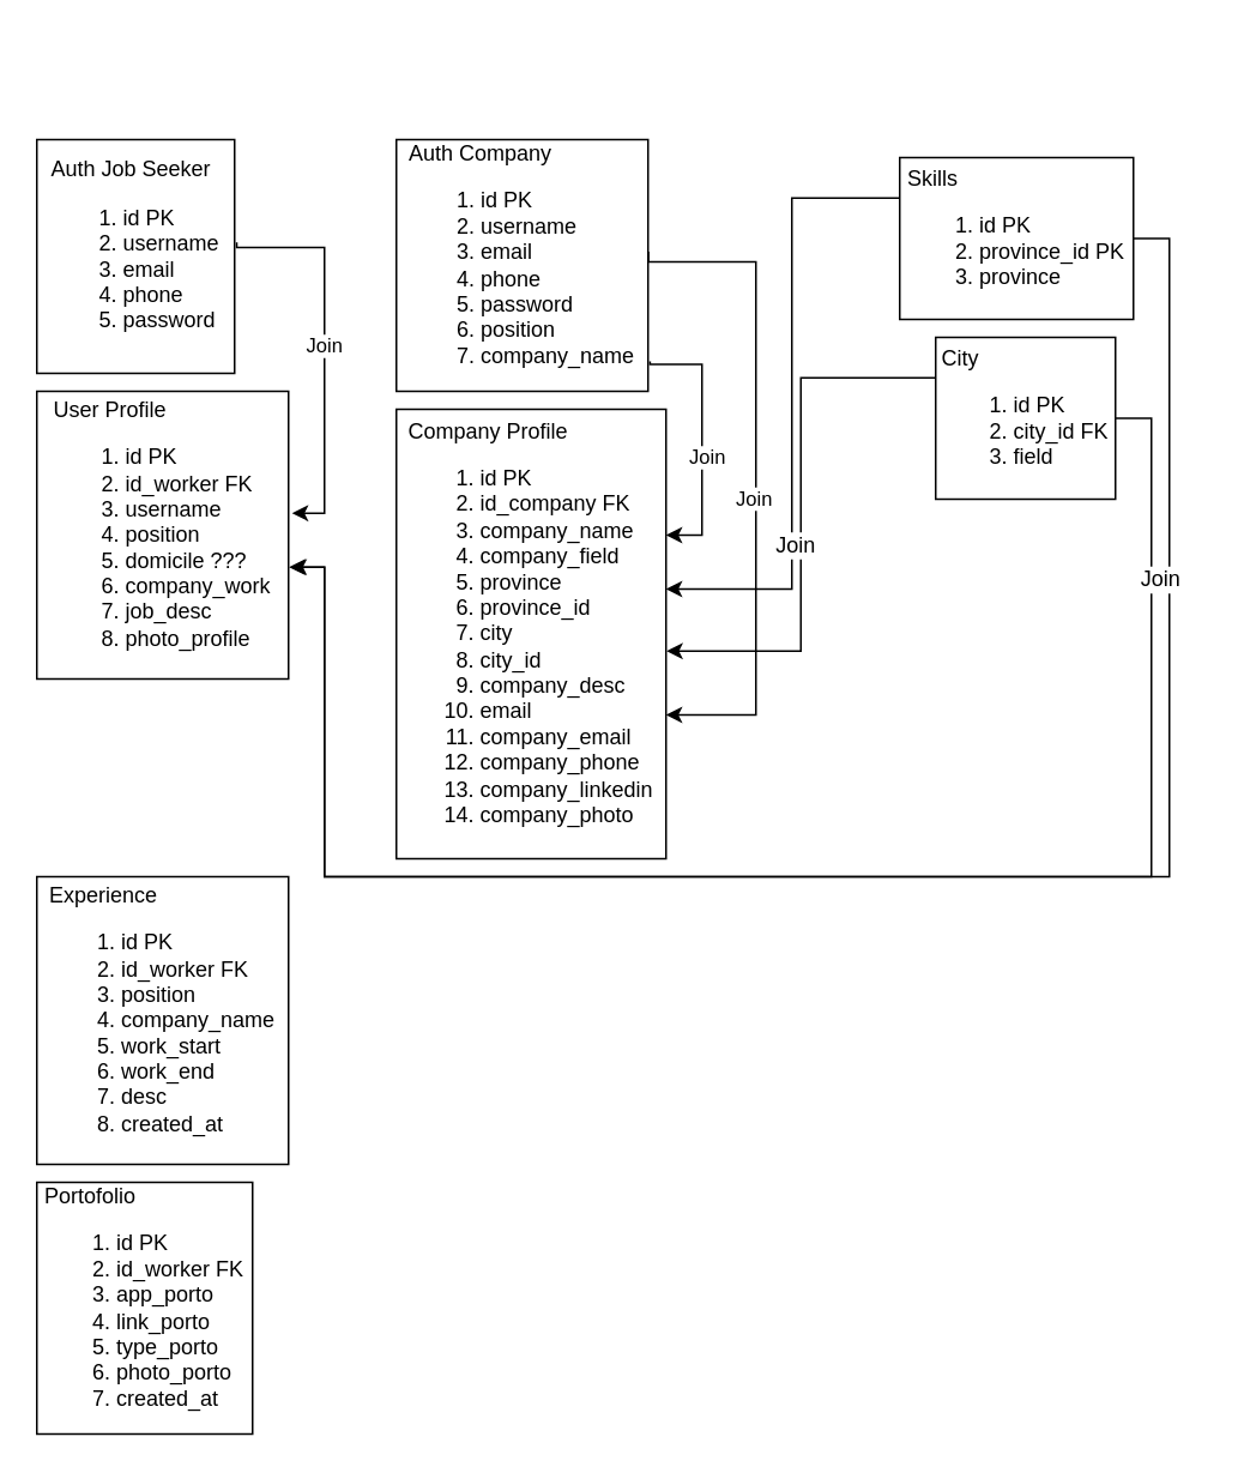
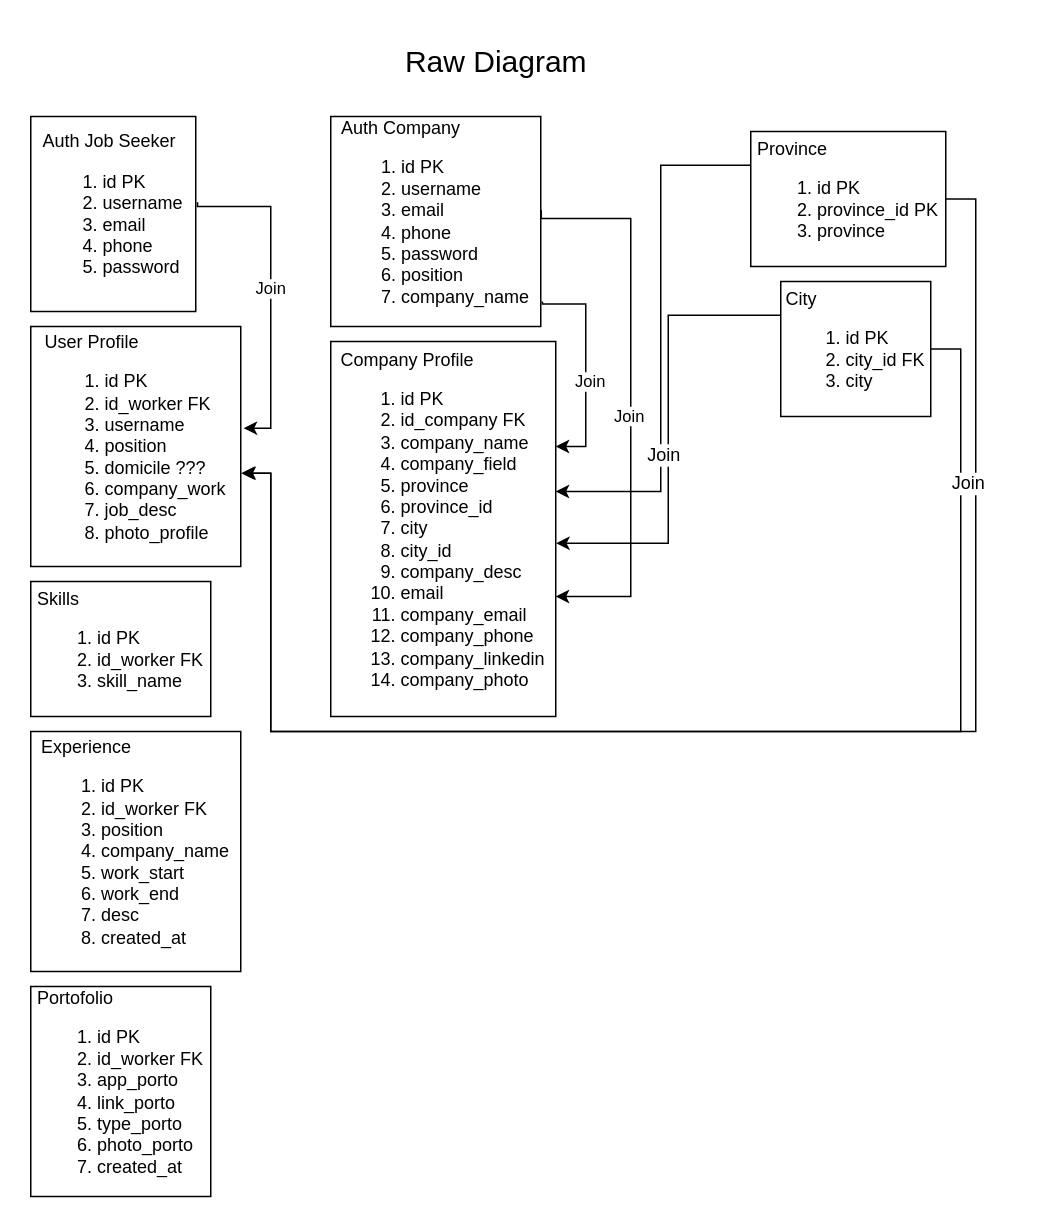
  <mxCell id="0" />
  <mxCell id="1" parent="0" />
  <mxCell id="2" style="edgeStyle=orthogonalEdgeStyle;rounded=0;orthogonalLoop=1;jettySize=auto;html=1;exitX=1.011;exitY=0.44;exitDx=0;exitDy=0;entryX=1.014;entryY=0.424;entryDx=0;entryDy=0;entryPerimeter=0;exitPerimeter=0;" parent="1" source="4" target="5" edge="1"><mxGeometry relative="1" as="geometry"><Array as="points"><mxPoint x="131" y="137" /><mxPoint x="180" y="137" /><mxPoint x="180" y="285" /></Array></mxGeometry></mxCell>
  <mxCell id="3" value="Join" style="edgeLabel;html=1;align=center;verticalAlign=middle;resizable=0;points=[];" parent="2" vertex="1" connectable="0"><mxGeometry x="-0.024" y="-1" relative="1" as="geometry"><mxPoint as="offset" /></mxGeometry></mxCell>
  <mxCell id="4" value="&lt;div style=&quot;text-align: justify;&quot;&gt;&lt;span style=&quot;background-color: initial;&quot;&gt;Auth&amp;nbsp;&lt;/span&gt;&lt;span style=&quot;background-color: initial;&quot;&gt;Job Seeker&lt;/span&gt;&lt;/div&gt;&lt;div style=&quot;&quot;&gt;&lt;ol&gt;&lt;li style=&quot;text-align: justify;&quot;&gt;&lt;span style=&quot;background-color: initial;&quot;&gt;id PK&lt;/span&gt;&lt;/li&gt;&lt;li style=&quot;text-align: justify;&quot;&gt;&lt;span style=&quot;background-color: initial;&quot;&gt;username&lt;/span&gt;&lt;/li&gt;&lt;li style=&quot;text-align: justify;&quot;&gt;&lt;span style=&quot;background-color: initial;&quot;&gt;email&lt;/span&gt;&lt;/li&gt;&lt;li style=&quot;text-align: justify;&quot;&gt;&lt;span style=&quot;background-color: initial;&quot;&gt;phone&lt;/span&gt;&lt;/li&gt;&lt;li style=&quot;text-align: justify;&quot;&gt;&lt;span style=&quot;background-color: initial;&quot;&gt;password&lt;/span&gt;&lt;/li&gt;&lt;/ol&gt;&lt;/div&gt;&lt;div style=&quot;text-align: justify;&quot;&gt;&lt;/div&gt;" style="rounded=0;whiteSpace=wrap;html=1;" parent="1" vertex="1"><mxGeometry x="20" y="77" width="110" height="130" as="geometry" /></mxCell>
  <mxCell id="5" value="&lt;div style=&quot;text-align: left;&quot;&gt;User Profile&lt;/div&gt;&lt;div style=&quot;text-align: left;&quot;&gt;&lt;ol&gt;&lt;li&gt;&lt;span style=&quot;background-color: initial;&quot;&gt;id PK&lt;/span&gt;&lt;/li&gt;&lt;li&gt;id_worker FK&lt;/li&gt;&lt;li&gt;&lt;span style=&quot;background-color: initial;&quot;&gt;username&lt;/span&gt;&lt;/li&gt;&lt;li&gt;&lt;span style=&quot;background-color: initial;&quot;&gt;position&lt;/span&gt;&lt;/li&gt;&lt;li&gt;&lt;span style=&quot;background-color: initial;&quot;&gt;domicile ???&lt;/span&gt;&lt;/li&gt;&lt;li&gt;&lt;span style=&quot;background-color: initial;&quot;&gt;company_work&lt;/span&gt;&lt;/li&gt;&lt;li&gt;&lt;span style=&quot;background-color: initial;&quot;&gt;job_desc&lt;/span&gt;&lt;/li&gt;&lt;li&gt;photo_profile&lt;/li&gt;&lt;/ol&gt;&lt;/div&gt;&lt;div style=&quot;text-align: justify;&quot;&gt;&lt;/div&gt;" style="rounded=0;whiteSpace=wrap;html=1;" parent="1" vertex="1"><mxGeometry x="20" y="217" width="140" height="160" as="geometry" /></mxCell>
+ <mxCell id="6" value="&lt;div style=&quot;text-align: left;&quot;&gt;Skills&lt;/div&gt;&lt;div style=&quot;text-align: left;&quot;&gt;&lt;ol&gt;&lt;li style=&quot;border-color: var(--border-color);&quot;&gt;id PK&lt;/li&gt;&lt;li style=&quot;border-color: var(--border-color);&quot;&gt;id_worker FK&lt;/li&gt;&lt;li&gt;&lt;span style=&quot;background-color: initial;&quot;&gt;skill_name&lt;/span&gt;&lt;/li&gt;&lt;/ol&gt;&lt;/div&gt;&lt;div style=&quot;text-align: justify;&quot;&gt;&lt;/div&gt;" style="rounded=0;whiteSpace=wrap;html=1;" parent="1" vertex="1"><mxGeometry x="20" y="387" width="120" height="90" as="geometry" /></mxCell>
  <mxCell id="7" value="&lt;div style=&quot;text-align: left;&quot;&gt;Experience&lt;/div&gt;&lt;div style=&quot;text-align: left;&quot;&gt;&lt;ol&gt;&lt;li style=&quot;border-color: var(--border-color);&quot;&gt;id PK&lt;/li&gt;&lt;li style=&quot;border-color: var(--border-color);&quot;&gt;id_worker FK&lt;/li&gt;&lt;li&gt;&lt;span style=&quot;background-color: initial;&quot;&gt;position&lt;/span&gt;&lt;/li&gt;&lt;li&gt;&lt;span style=&quot;background-color: initial;&quot;&gt;company_name&lt;/span&gt;&lt;/li&gt;&lt;li&gt;&lt;span style=&quot;background-color: initial;&quot;&gt;work_start&lt;/span&gt;&lt;/li&gt;&lt;li&gt;&lt;span style=&quot;background-color: initial;&quot;&gt;work_end&lt;/span&gt;&lt;/li&gt;&lt;li&gt;&lt;span style=&quot;background-color: initial;&quot;&gt;desc&lt;/span&gt;&lt;/li&gt;&lt;li&gt;created_at&lt;/li&gt;&lt;/ol&gt;&lt;/div&gt;&lt;div style=&quot;text-align: justify;&quot;&gt;&lt;/div&gt;" style="rounded=0;whiteSpace=wrap;html=1;" parent="1" vertex="1"><mxGeometry x="20" y="487" width="140" height="160" as="geometry" /></mxCell>
  <mxCell id="8" value="&lt;div style=&quot;text-align: left;&quot;&gt;Portofolio&lt;/div&gt;&lt;div style=&quot;text-align: left;&quot;&gt;&lt;ol&gt;&lt;li style=&quot;border-color: var(--border-color);&quot;&gt;id PK&lt;/li&gt;&lt;li style=&quot;border-color: var(--border-color);&quot;&gt;id_worker FK&lt;/li&gt;&lt;li&gt;&lt;span style=&quot;background-color: initial;&quot;&gt;app_porto&lt;/span&gt;&lt;/li&gt;&lt;li&gt;&lt;span style=&quot;background-color: initial;&quot;&gt;link_porto&lt;/span&gt;&lt;/li&gt;&lt;li&gt;&lt;span style=&quot;background-color: initial;&quot;&gt;type_porto&lt;/span&gt;&lt;/li&gt;&lt;li&gt;&lt;span style=&quot;background-color: initial;&quot;&gt;photo_porto&lt;/span&gt;&lt;/li&gt;&lt;li&gt;created_at&lt;/li&gt;&lt;/ol&gt;&lt;/div&gt;&lt;div style=&quot;text-align: justify;&quot;&gt;&lt;/div&gt;" style="rounded=0;whiteSpace=wrap;html=1;" parent="1" vertex="1"><mxGeometry x="20" y="657" width="120" height="140" as="geometry" /></mxCell>
  <mxCell id="9" style="edgeStyle=orthogonalEdgeStyle;rounded=0;orthogonalLoop=1;jettySize=auto;html=1;exitX=1.002;exitY=0.445;exitDx=0;exitDy=0;entryX=1;entryY=0.68;entryDx=0;entryDy=0;entryPerimeter=0;exitPerimeter=0;" parent="1" source="13" target="14" edge="1"><mxGeometry relative="1" as="geometry"><Array as="points"><mxPoint x="420" y="145" /><mxPoint x="420" y="397" /></Array></mxGeometry></mxCell>
  <mxCell id="10" value="Join" style="edgeLabel;html=1;align=center;verticalAlign=middle;resizable=0;points=[];" parent="9" vertex="1" connectable="0"><mxGeometry x="0.071" y="-2" relative="1" as="geometry"><mxPoint as="offset" /></mxGeometry></mxCell>
  <mxCell id="11" style="edgeStyle=orthogonalEdgeStyle;rounded=0;orthogonalLoop=1;jettySize=auto;html=1;exitX=1.008;exitY=0.881;exitDx=0;exitDy=0;exitPerimeter=0;" parent="1" source="13" edge="1"><mxGeometry relative="1" as="geometry"><mxPoint x="370" y="297" as="targetPoint" /><Array as="points"><mxPoint x="380" y="202" /><mxPoint x="390" y="202" /><mxPoint x="390" y="290" /></Array></mxGeometry></mxCell>
  <mxCell id="12" value="Join" style="edgeLabel;html=1;align=center;verticalAlign=middle;resizable=0;points=[];" parent="11" vertex="1" connectable="0"><mxGeometry x="0.125" y="2" relative="1" as="geometry"><mxPoint as="offset" /></mxGeometry></mxCell>
  <mxCell id="13" value="&lt;div style=&quot;text-align: justify;&quot;&gt;&lt;span style=&quot;background-color: initial;&quot;&gt;Auth&amp;nbsp;&lt;/span&gt;&lt;span style=&quot;background-color: initial;&quot;&gt;Company&lt;/span&gt;&lt;/div&gt;&lt;div style=&quot;&quot;&gt;&lt;ol&gt;&lt;li style=&quot;text-align: justify;&quot;&gt;&lt;span style=&quot;background-color: initial;&quot;&gt;id PK&lt;/span&gt;&lt;/li&gt;&lt;li style=&quot;text-align: justify;&quot;&gt;&lt;span style=&quot;background-color: initial;&quot;&gt;username&lt;/span&gt;&lt;/li&gt;&lt;li style=&quot;text-align: justify;&quot;&gt;&lt;span style=&quot;background-color: initial;&quot;&gt;email&lt;/span&gt;&lt;/li&gt;&lt;li style=&quot;text-align: justify;&quot;&gt;&lt;span style=&quot;background-color: initial;&quot;&gt;phone&lt;/span&gt;&lt;/li&gt;&lt;li style=&quot;text-align: justify;&quot;&gt;&lt;span style=&quot;background-color: initial;&quot;&gt;password&lt;/span&gt;&lt;/li&gt;&lt;li style=&quot;text-align: justify;&quot;&gt;&lt;span style=&quot;background-color: initial;&quot;&gt;position&lt;/span&gt;&lt;/li&gt;&lt;li style=&quot;text-align: justify;&quot;&gt;&lt;span style=&quot;background-color: initial;&quot;&gt;company_name&lt;/span&gt;&lt;/li&gt;&lt;/ol&gt;&lt;/div&gt;&lt;div style=&quot;text-align: justify;&quot;&gt;&lt;/div&gt;" style="rounded=0;whiteSpace=wrap;html=1;" parent="1" vertex="1"><mxGeometry x="220" y="77" width="140" height="140" as="geometry" /></mxCell>
  <mxCell id="14" value="&lt;div style=&quot;text-align: left;&quot;&gt;Company Profile&lt;/div&gt;&lt;div style=&quot;text-align: left;&quot;&gt;&lt;ol&gt;&lt;li&gt;&lt;span style=&quot;background-color: initial;&quot;&gt;id PK&lt;/span&gt;&lt;/li&gt;&lt;li&gt;&lt;span style=&quot;background-color: initial;&quot;&gt;id_company FK&lt;/span&gt;&lt;/li&gt;&lt;li&gt;&lt;span style=&quot;background-color: initial;&quot;&gt;company_name&lt;/span&gt;&lt;/li&gt;&lt;li&gt;&lt;span style=&quot;background-color: initial;&quot;&gt;company_field&lt;/span&gt;&lt;/li&gt;&lt;li&gt;&lt;span style=&quot;background-color: initial;&quot;&gt;province&lt;/span&gt;&lt;/li&gt;&lt;li&gt;&lt;span style=&quot;background-color: initial;&quot;&gt;province_id&lt;/span&gt;&lt;/li&gt;&lt;li&gt;&lt;span style=&quot;background-color: initial;&quot;&gt;city&lt;/span&gt;&lt;/li&gt;&lt;li&gt;&lt;span style=&quot;background-color: initial;&quot;&gt;city_id&lt;/span&gt;&lt;/li&gt;&lt;li&gt;&lt;span style=&quot;background-color: initial;&quot;&gt;company_desc&lt;/span&gt;&lt;/li&gt;&lt;li&gt;email&lt;/li&gt;&lt;li&gt;company_email&lt;/li&gt;&lt;li&gt;company_phone&lt;/li&gt;&lt;li&gt;company_linkedin&lt;/li&gt;&lt;li&gt;company_photo&lt;/li&gt;&lt;/ol&gt;&lt;/div&gt;&lt;div style=&quot;text-align: justify;&quot;&gt;&lt;/div&gt;" style="rounded=0;whiteSpace=wrap;html=1;" parent="1" vertex="1"><mxGeometry x="220" y="227" width="150" height="250" as="geometry" /></mxCell>
  <mxCell id="15" style="edgeStyle=orthogonalEdgeStyle;rounded=0;orthogonalLoop=1;jettySize=auto;html=1;exitX=1;exitY=0.5;exitDx=0;exitDy=0;entryX=1.002;entryY=0.611;entryDx=0;entryDy=0;entryPerimeter=0;" parent="1" source="17" target="5" edge="1"><mxGeometry relative="1" as="geometry"><Array as="points"><mxPoint x="650" y="132" /><mxPoint x="650" y="487" /><mxPoint x="180" y="487" /><mxPoint x="180" y="315" /></Array></mxGeometry></mxCell>
  <mxCell id="16" style="edgeStyle=orthogonalEdgeStyle;rounded=0;orthogonalLoop=1;jettySize=auto;html=1;exitX=0;exitY=0.25;exitDx=0;exitDy=0;entryX=1;entryY=0.4;entryDx=0;entryDy=0;entryPerimeter=0;" parent="1" source="17" target="14" edge="1"><mxGeometry relative="1" as="geometry"><Array as="points"><mxPoint x="440" y="110" /><mxPoint x="440" y="327" /></Array></mxGeometry></mxCell>
- <mxCell id="17" value="&lt;div style=&quot;text-align: justify;&quot;&gt;Skills&lt;/div&gt;&lt;div style=&quot;&quot;&gt;&lt;ol&gt;&lt;li style=&quot;text-align: justify;&quot;&gt;&lt;span style=&quot;background-color: initial;&quot;&gt;id PK&lt;/span&gt;&lt;/li&gt;&lt;li style=&quot;text-align: justify;&quot;&gt;&lt;span style=&quot;background-color: initial;&quot;&gt;province_id PK&lt;/span&gt;&lt;/li&gt;&lt;li style=&quot;text-align: justify;&quot;&gt;&lt;span style=&quot;background-color: initial;&quot;&gt;province&lt;/span&gt;&lt;/li&gt;&lt;/ol&gt;&lt;/div&gt;&lt;div style=&quot;text-align: justify;&quot;&gt;&lt;/div&gt;" style="rounded=0;whiteSpace=wrap;html=1;" parent="1" vertex="1"><mxGeometry x="500" y="87" width="130" height="90" as="geometry" /></mxCell>
+ <mxCell id="17" value="&lt;div style=&quot;text-align: justify;&quot;&gt;Province&lt;/div&gt;&lt;div style=&quot;&quot;&gt;&lt;ol&gt;&lt;li style=&quot;text-align: justify;&quot;&gt;&lt;span style=&quot;background-color: initial;&quot;&gt;id PK&lt;/span&gt;&lt;/li&gt;&lt;li style=&quot;text-align: justify;&quot;&gt;&lt;span style=&quot;background-color: initial;&quot;&gt;province_id PK&lt;/span&gt;&lt;/li&gt;&lt;li style=&quot;text-align: justify;&quot;&gt;&lt;span style=&quot;background-color: initial;&quot;&gt;province&lt;/span&gt;&lt;/li&gt;&lt;/ol&gt;&lt;/div&gt;&lt;div style=&quot;text-align: justify;&quot;&gt;&lt;/div&gt;" style="rounded=0;whiteSpace=wrap;html=1;" parent="1" vertex="1"><mxGeometry x="500" y="87" width="130" height="90" as="geometry" /></mxCell>
  <mxCell id="18" style="edgeStyle=orthogonalEdgeStyle;rounded=0;orthogonalLoop=1;jettySize=auto;html=1;exitX=1;exitY=0.5;exitDx=0;exitDy=0;entryX=1.008;entryY=0.611;entryDx=0;entryDy=0;entryPerimeter=0;" parent="1" source="20" target="5" edge="1"><mxGeometry relative="1" as="geometry"><Array as="points"><mxPoint x="640" y="232" /><mxPoint x="640" y="487" /><mxPoint x="180" y="487" /><mxPoint x="180" y="315" /></Array></mxGeometry></mxCell>
  <mxCell id="19" style="edgeStyle=orthogonalEdgeStyle;rounded=0;orthogonalLoop=1;jettySize=auto;html=1;exitX=0;exitY=0.25;exitDx=0;exitDy=0;entryX=1.002;entryY=0.538;entryDx=0;entryDy=0;entryPerimeter=0;" parent="1" source="20" target="14" edge="1"><mxGeometry relative="1" as="geometry" /></mxCell>
- <mxCell id="20" value="&lt;div style=&quot;text-align: justify;&quot;&gt;City&lt;/div&gt;&lt;div style=&quot;&quot;&gt;&lt;ol&gt;&lt;li style=&quot;text-align: justify;&quot;&gt;&lt;span style=&quot;background-color: initial;&quot;&gt;id PK&lt;/span&gt;&lt;/li&gt;&lt;li style=&quot;text-align: justify;&quot;&gt;&lt;span style=&quot;background-color: initial;&quot;&gt;city_id FK&lt;/span&gt;&lt;/li&gt;&lt;li style=&quot;text-align: justify;&quot;&gt;&lt;span style=&quot;background-color: initial;&quot;&gt;field&lt;/span&gt;&lt;/li&gt;&lt;/ol&gt;&lt;/div&gt;&lt;div style=&quot;text-align: justify;&quot;&gt;&lt;/div&gt;" style="rounded=0;whiteSpace=wrap;html=1;" parent="1" vertex="1"><mxGeometry x="520" y="187" width="100" height="90" as="geometry" /></mxCell>
+ <mxCell id="20" value="&lt;div style=&quot;text-align: justify;&quot;&gt;City&lt;/div&gt;&lt;div style=&quot;&quot;&gt;&lt;ol&gt;&lt;li style=&quot;text-align: justify;&quot;&gt;&lt;span style=&quot;background-color: initial;&quot;&gt;id PK&lt;/span&gt;&lt;/li&gt;&lt;li style=&quot;text-align: justify;&quot;&gt;&lt;span style=&quot;background-color: initial;&quot;&gt;city_id FK&lt;/span&gt;&lt;/li&gt;&lt;li style=&quot;text-align: justify;&quot;&gt;&lt;span style=&quot;background-color: initial;&quot;&gt;city&lt;/span&gt;&lt;/li&gt;&lt;/ol&gt;&lt;/div&gt;&lt;div style=&quot;text-align: justify;&quot;&gt;&lt;/div&gt;" style="rounded=0;whiteSpace=wrap;html=1;" parent="1" vertex="1"><mxGeometry x="520" y="187" width="100" height="90" as="geometry" /></mxCell>
  <mxCell id="21" value="Join" style="text;html=1;align=center;verticalAlign=middle;resizable=0;points=[];autosize=1;strokeColor=none;fillColor=none;labelBackgroundColor=default;" parent="1" vertex="1"><mxGeometry x="620" y="307" width="50" height="30" as="geometry" /></mxCell>
  <mxCell id="22" value="Join" style="text;html=1;align=center;verticalAlign=middle;resizable=0;points=[];autosize=1;strokeColor=none;fillColor=none;labelBackgroundColor=default;" parent="1" vertex="1"><mxGeometry x="417" y="288" width="50" height="30" as="geometry" /></mxCell>
+ <mxCell id="23" value="&lt;font style=&quot;font-size: 20px;&quot;&gt;Raw Diagram&lt;/font&gt;" style="text;html=1;align=center;verticalAlign=middle;resizable=0;points=[];autosize=1;strokeColor=none;fillColor=none;" vertex="1" parent="1"><mxGeometry x="260" y="20" width="140" height="40" as="geometry" /></mxCell>
